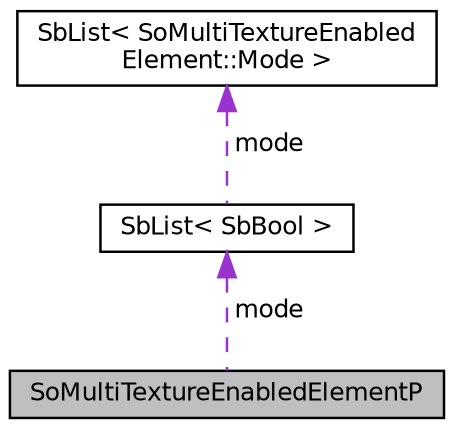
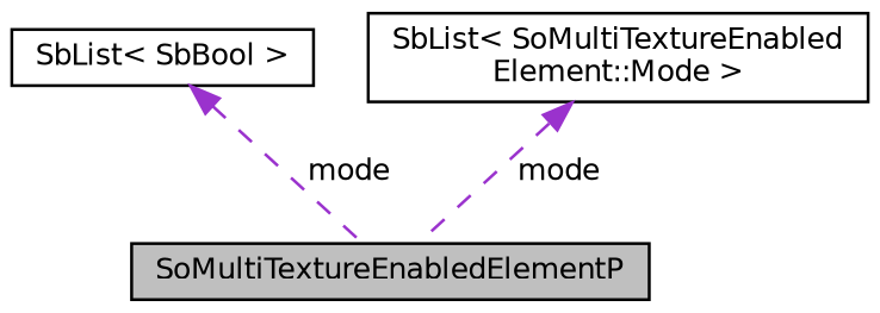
  digraph {
    node [color=black fillcolor=white fontname=Helvetica fontsize=10 shape=record style=filled]
    edge [color=darkorchid3 dir=back fontname=Helvetica fontsize=10 labelfontname=Helvetica labelfontsize=10 style=dashed]
    n1 [fillcolor=grey75 fontcolor=black height=0.2 label=SoMultiTextureEnabledElementP width=0.4]
    n2 [height=0.2 label="SbList\< SbBool \>" width=0.4]
    n3 [height=0.2 label="SbList\< SoMultiTextureEnabled\lElement::Mode \>" width=0.4]
    n2 -> n1 [label=" mode"]
-   n3 -> n2 [label=" mode"]
+   n3 -> n1 [label=" mode"]
  }
